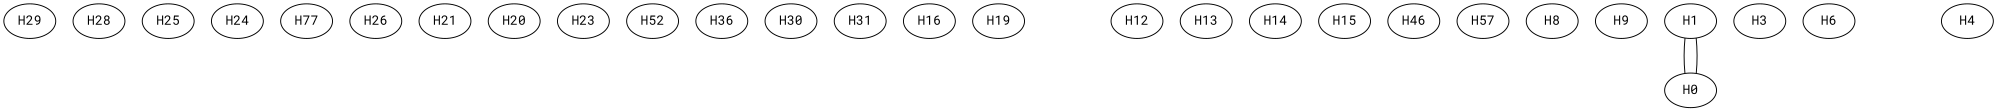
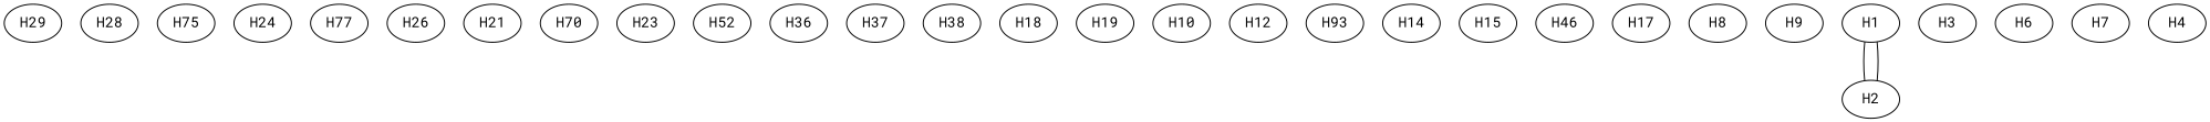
  graph {
    flowexport=text
    fontname="Roboto Mono"
    node [autoack=False fontname="Roboto Mono" m="modulator start=0.0 generator=s profile=((2,),(1,))" s="matrix flowstart=randomchoice(1) ipproto=randomchoice(6) sport=randomunifint(1025,65535) dport=randomunifint(1025,65535) lossrate=randomchoice(0.001) matrix=conf/input.matrix" traffic=m]
    edge [capacity=1000000000 delay=0.001 fontname="Roboto Mono" weight=10]
    H29 [ipdests="10.1.1.29"]
    H28 [ipdests="10.1.1.28"]
-   H25 [ipdests="10.1.1.25"]
+   H25 [ipdests="10.1.1.25" label=H75]
    H24 [ipdests="10.1.1.24"]
    n5 [ipdests="10.1.1.27" label=H77]
    H26 [ipdests="10.1.1.26"]
    H21 [ipdests="10.1.1.21"]
-   H20 [ipdests="10.1.1.20"]
+   H20 [ipdests="10.1.1.20" label=H70]
    H23 [ipdests="10.1.1.23"]
    n10 [ipdests="10.1.1.22" label=H52]
    n11 [ipdests="10.1.1.32" label=H36]
-   H30 [ipdests="10.1.1.30"]
-   H31 [ipdests="10.1.1.31"]
-   H18 [ipdests="10.1.1.18" label=H16]
+   H30 [ipdests="10.1.1.30" label=H37]
+   H31 [ipdests="10.1.1.31" label=H38]
+   H18 [ipdests="10.1.1.18"]
    H19 [ipdests="10.1.1.19"]
+   H10 [ipdests="10.1.1.10"]
    H12 [ipdests="10.1.1.12"]
-   H13 [ipdests="10.1.1.13"]
+   H13 [ipdests="10.1.1.13" label=H93]
    H14 [ipdests="10.1.1.14"]
    H15 [ipdests="10.1.1.15"]
    n21 [ipdests="10.1.1.16" label=H46]
-   H17 [ipdests="10.1.1.17" label=H57]
+   H17 [ipdests="10.1.1.17"]
    H8 [ipdests="10.1.1.8"]
    H9 [ipdests="10.1.1.9"]
-   H2 [ipdests="10.1.1.2" label=H0]
+   H2 [ipdests="10.1.1.2"]
    H3 [ipdests="10.1.1.3"]
    H1 [ipdests="10.1.1.1"]
    H6 [ipdests="10.1.1.6"]
+   H7 [ipdests="10.1.1.7"]
    H4 [ipdests="10.1.1.4"]
    H1 -- H2
    H1 -- H2
  }
